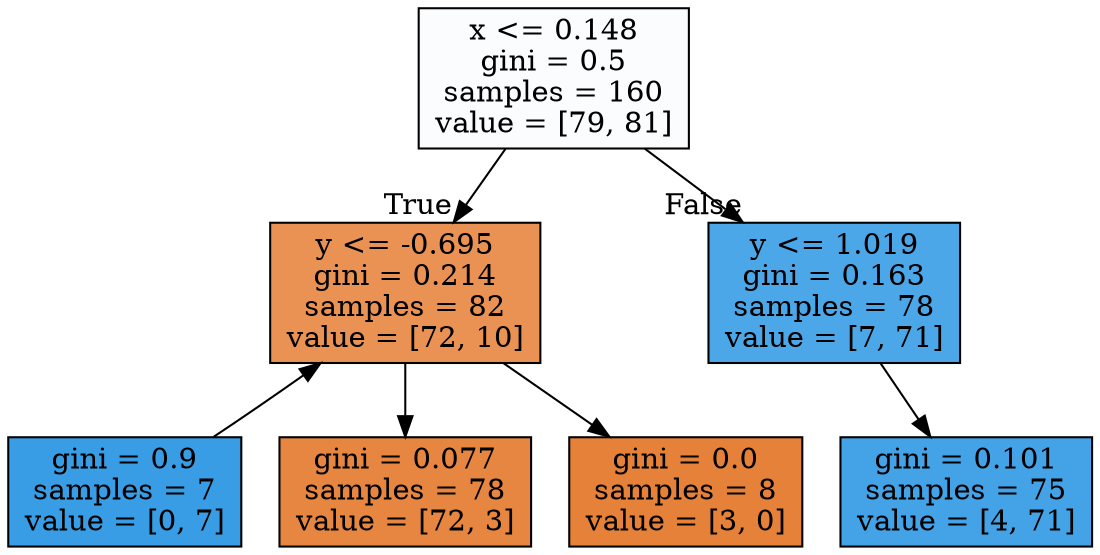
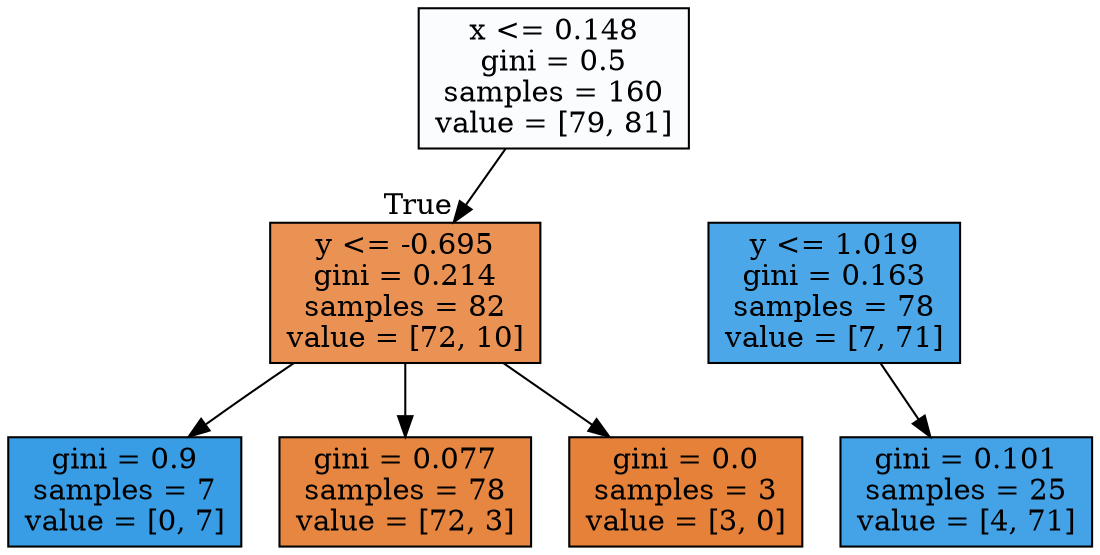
  digraph {
    node [color=black shape=box style=filled]
    n1 [fillcolor="#399de506" label="x <= 0.148\ngini = 0.5\nsamples = 160\nvalue = [79, 81]"]
    n2 [fillcolor="#e58139dc" label="y <= -0.695\ngini = 0.214\nsamples = 82\nvalue = [72, 10]"]
    n3 [fillcolor="#399de5e6" label="y <= 1.019\ngini = 0.163\nsamples = 78\nvalue = [7, 71]"]
    n4 [fillcolor="#399de5ff" label="gini = 0.9\nsamples = 7\nvalue = [0, 7]"]
    n5 [fillcolor="#e58139f4" label="gini = 0.077\nsamples = 78\nvalue = [72, 3]"]
-   n6 [fillcolor="#e58139ff" label="gini = 0.0\nsamples = 8\nvalue = [3, 0]"]
-   n7 [fillcolor="#399de5f1" label="gini = 0.101\nsamples = 75\nvalue = [4, 71]"]
+   n6 [fillcolor="#e58139ff" label="gini = 0.0\nsamples = 3\nvalue = [3, 0]"]
+   n7 [fillcolor="#399de5f1" label="gini = 0.101\nsamples = 25\nvalue = [4, 71]"]
    n1 -> n2 [headlabel=True labelangle=45 labeldistance=2.5]
-   n1 -> n3 [headlabel=False labelangle=-45 labeldistance=2.5]
-   n4 -> n2
+   n2 -> n4
    n2 -> n5
    n2 -> n6
    n3 -> n7
  }
